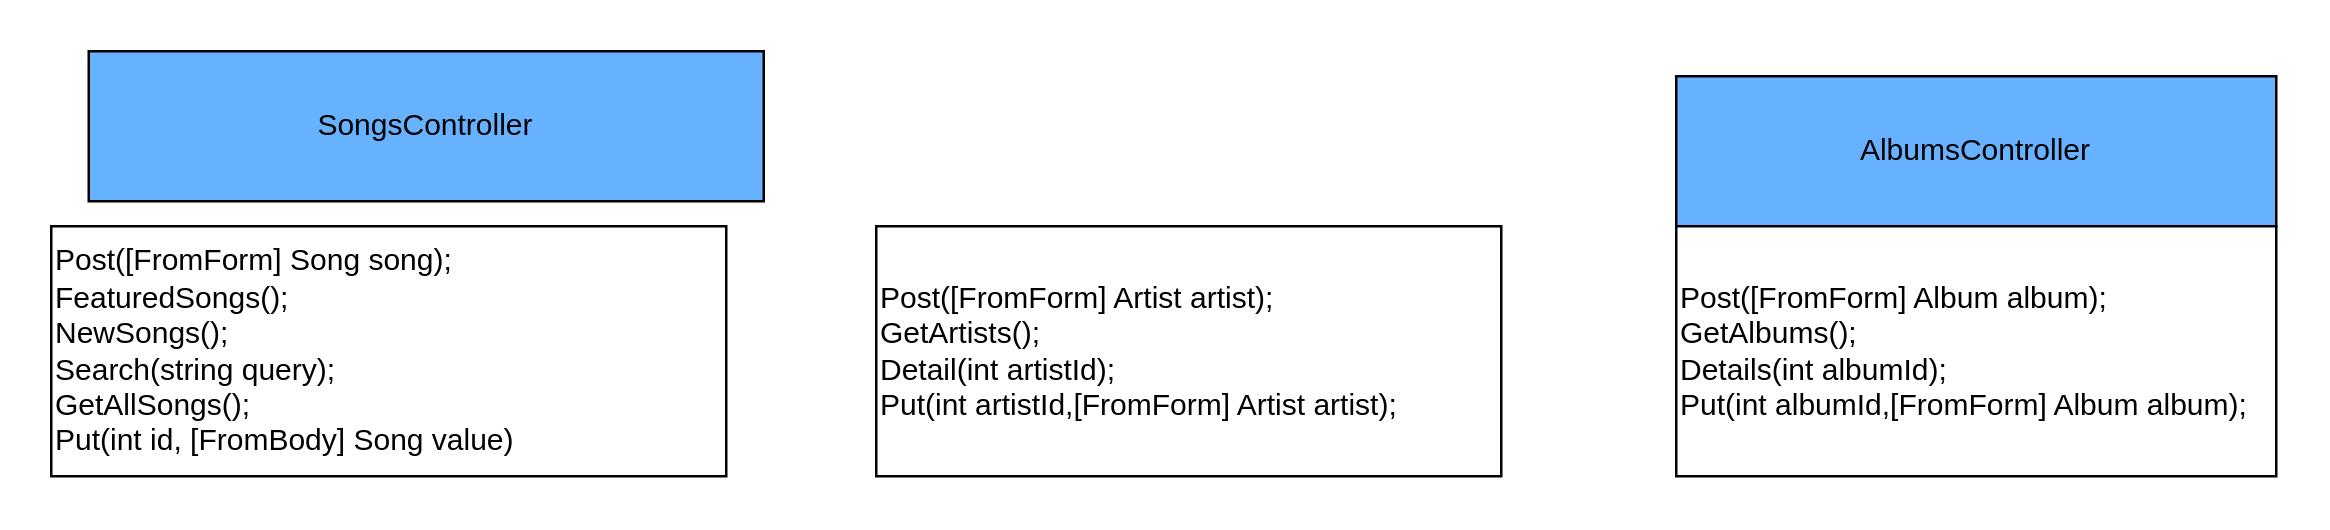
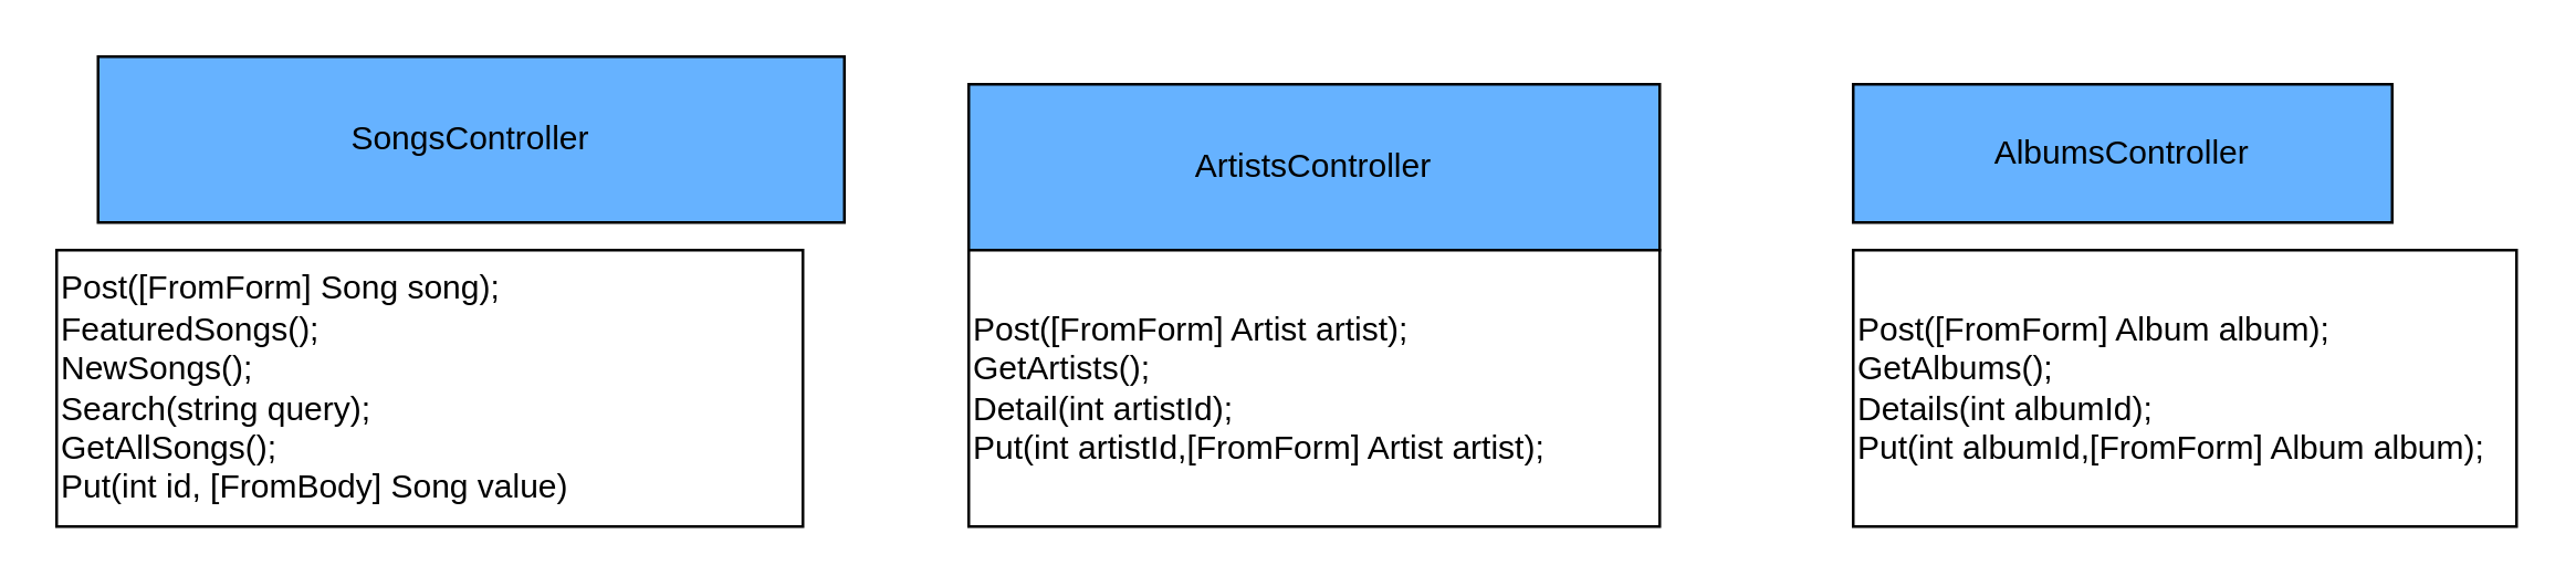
  <mxCell id="0" />
  <mxCell id="1" parent="0" />
  <mxCell id="2" value="SongsController" style="rounded=0;whiteSpace=wrap;html=1;fillColor=#66B2FF;" vertex="1" parent="1"><mxGeometry x="35" y="20" width="270" height="60" as="geometry" /></mxCell>
  <mxCell id="3" value="Post([FromForm] Song song);&lt;br&gt;FeaturedSongs();&lt;br&gt;NewSongs();&lt;br&gt;Search(string query);&lt;br&gt;GetAllSongs();&lt;br&gt;Put(int id, [FromBody] Song&amp;nbsp;value)" style="rounded=0;whiteSpace=wrap;html=1;align=left;" vertex="1" parent="1"><mxGeometry y="90" width="270" height="100" as="geometry" x="20" /></mxCell>
+ <mxCell id="4" value="ArtistsController" style="rounded=0;whiteSpace=wrap;html=1;fillColor=#66B2FF;" vertex="1" parent="1"><mxGeometry x="350" width="250" height="60" as="geometry" y="30" /></mxCell>
  <mxCell id="5" value="Post([FromForm] Artist artist);&lt;br&gt;GetArtists();&lt;br&gt;Detail(int artistId);&lt;br&gt;Put(int artistId,[FromForm] Artist artist);" style="rounded=0;whiteSpace=wrap;html=1;align=left;" vertex="1" parent="1"><mxGeometry x="350" y="90" width="250" height="100" as="geometry" /></mxCell>
- <mxCell id="6" value="AlbumsController" style="rounded=0;whiteSpace=wrap;html=1;fillColor=#66B2FF;" vertex="1" parent="1"><mxGeometry x="670" width="240" height="60" as="geometry" y="30" /></mxCell>
+ <mxCell id="6" value="AlbumsController" style="rounded=0;whiteSpace=wrap;html=1;fillColor=#66B2FF;" vertex="1" parent="1"><mxGeometry x="670" y="30" width="195" height="50" as="geometry" /></mxCell>
  <mxCell id="7" value="Post([FromForm] Album album);&lt;br&gt;GetAlbums();&lt;br&gt;Details(int albumId);&lt;br&gt;Put(int albumId,[FromForm] Album album);" style="rounded=0;whiteSpace=wrap;html=1;align=left;" vertex="1" parent="1"><mxGeometry x="670" y="90" width="240" height="100" as="geometry" /></mxCell>
